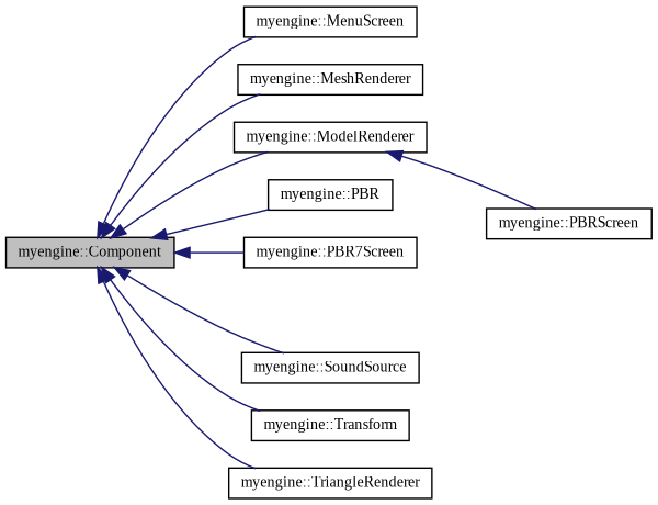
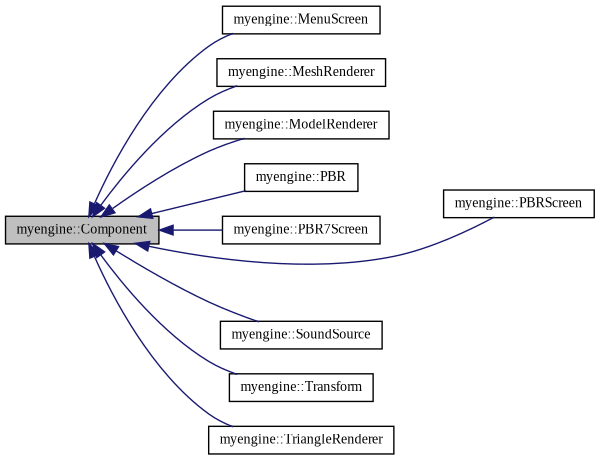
  digraph {
    fontname="Liberation Serif"
    rankdir=LR
    node [color=black fillcolor=white fontname="Liberation Serif" fontsize=10 shape=record style=filled]
    edge [color=midnightblue dir=back fontname="Liberation Serif" fontsize=10 labelfontname=Helvetica labelfontsize=10 style=solid]
    n1 [fillcolor=grey75 fontcolor=black height=0.2 label="myengine::Component" width=0.4]
    n2 [height=0.2 label="myengine::MenuScreen" width=0.4]
    n3 [height=0.2 label="myengine::MeshRenderer" width=0.4]
    n4 [height=0.2 label="myengine::ModelRenderer" width=0.4]
    n5 [height=0.2 label="myengine::PBR" width=0.4]
    n6 [height=0.2 label="myengine::PBR7Screen" width=0.4]
    n7 [height=0.2 label="myengine::PBRScreen" width=0.4]
    n8 [height=0.2 label="myengine::SoundSource" width=0.4]
    n9 [height=0.2 label="myengine::Transform" width=0.4]
    n10 [height=0.2 label="myengine::TriangleRenderer" width=0.4]
    n1 -> n2
    n1 -> n3
    n1 -> n4
    n1 -> n5
    n1 -> n6
-   n4 -> n7
+   n1 -> n7
    n1 -> n8
    n1 -> n9
    n1 -> n10
  }
